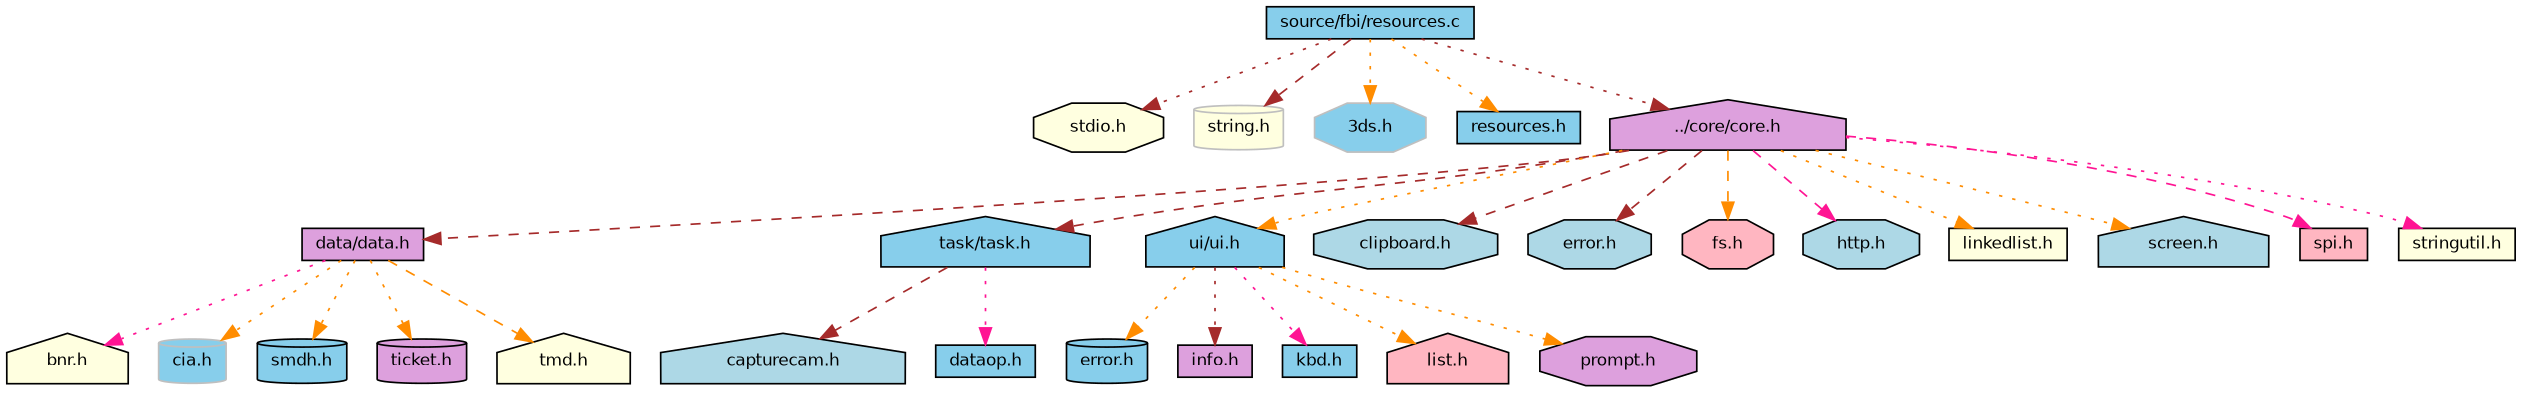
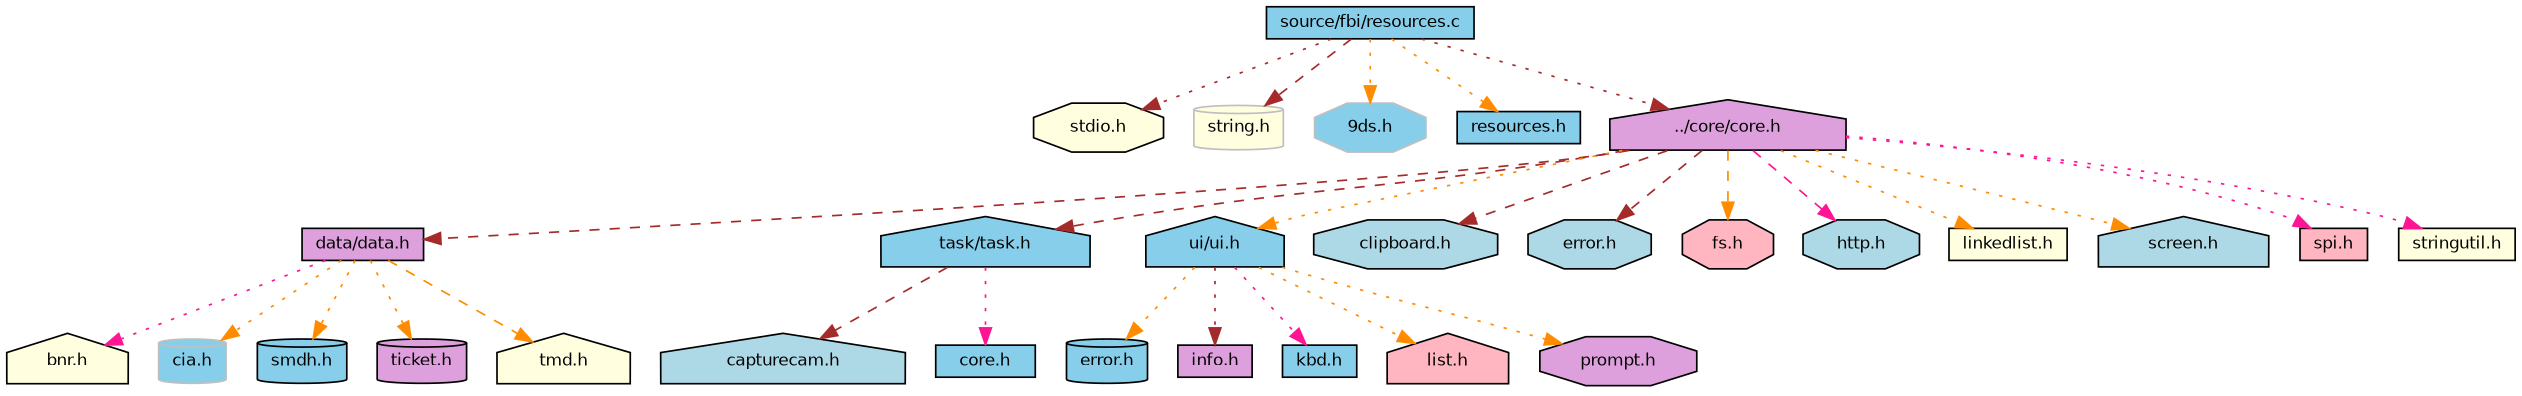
  digraph {
    node [color=black fillcolor=skyblue fontname=Helvetica fontsize=10 shape=box style=filled]
    edge [color=darkorange fontname=Helvetica fontsize=10 labelfontname=Helvetica labelfontsize=10 style=dotted]
    n1 [fontcolor=black height=0.2 label="source/fbi/resources.c" width=0.4]
    n2 [fillcolor=lightyellow height=0.2 label="stdio.h" shape=octagon width=0.4]
    n3 [color=grey75 fillcolor=lightyellow height=0.2 label="string.h" shape=cylinder width=0.4]
-   n4 [color=grey75 height=0.2 label="3ds.h" shape=octagon width=0.4]
+   n4 [color=grey75 height=0.2 label="9ds.h" shape=octagon width=0.4]
    n5 [height=0.2 label="resources.h" width=0.4]
    n6 [fillcolor=plum height=0.2 label="../core/core.h" shape=house width=0.4]
    n7 [fillcolor=plum height=0.2 label="data/data.h" width=0.4]
    n8 [height=0.2 label="task/task.h" shape=house width=0.4]
    n9 [height=0.2 label="ui/ui.h" shape=house width=0.4]
    n10 [fillcolor=lightblue height=0.2 label="clipboard.h" shape=octagon width=0.4]
    n11 [fillcolor=lightblue height=0.2 label="error.h" shape=octagon width=0.4]
    n12 [fillcolor=lightpink height=0.2 label="fs.h" shape=octagon width=0.4]
    n13 [fillcolor=lightblue height=0.2 label="http.h" shape=octagon width=0.4]
    n14 [fillcolor=lightyellow height=0.2 label="linkedlist.h" width=0.4]
    n15 [fillcolor=lightblue height=0.2 label="screen.h" shape=house width=0.4]
    n16 [fillcolor=lightpink height=0.2 label="spi.h" width=0.4]
    n17 [fillcolor=lightyellow height=0.2 label="stringutil.h" width=0.4]
    n18 [fillcolor=lightyellow height=0.2 label="bnr.h" shape=house width=0.4]
    n19 [color=grey75 height=0.2 label="cia.h" shape=cylinder width=0.4]
    n20 [height=0.2 label="smdh.h" shape=cylinder width=0.4]
    n21 [fillcolor=plum height=0.2 label="ticket.h" shape=cylinder width=0.4]
    n22 [fillcolor=lightyellow height=0.2 label="tmd.h" shape=house width=0.4]
    n23 [fillcolor=lightblue height=0.2 label="capturecam.h" shape=house width=0.4]
-   n24 [height=0.2 label="dataop.h" width=0.4]
+   n24 [height=0.2 label="core.h" width=0.4]
    n25 [height=0.2 label="error.h" shape=cylinder width=0.4]
    n26 [fillcolor=plum height=0.2 label="info.h" width=0.4]
    n27 [height=0.2 label="kbd.h" width=0.4]
    n28 [fillcolor=lightpink height=0.2 label="list.h" shape=house width=0.4]
    n29 [fillcolor=plum height=0.2 label="prompt.h" shape=octagon width=0.4]
    n1 -> n2 [color=brown]
    n1 -> n3 [color=brown style=dashed]
    n1 -> n4
    n1 -> n5
    n1 -> n6 [color=brown]
    n6 -> n7 [color=brown style=dashed]
    n6 -> n8 [color=brown style=dashed]
    n6 -> n9
    n6 -> n10 [color=brown style=dashed]
    n6 -> n11 [color=brown style=dashed]
    n6 -> n12 [style=dashed]
    n6 -> n13 [color=deeppink style=dashed]
    n6 -> n14
    n6 -> n15
-   n6 -> n16 [color=deeppink style=dashed]
+   n6 -> n16 [color=deeppink]
    n6 -> n17 [color=deeppink]
    n7 -> n18 [color=deeppink]
    n7 -> n19
    n7 -> n20
    n7 -> n21
    n7 -> n22 [style=dashed]
    n8 -> n23 [color=brown style=dashed]
    n8 -> n24 [color=deeppink]
    n9 -> n25
    n9 -> n26 [color=brown]
    n9 -> n27 [color=deeppink]
    n9 -> n28
    n9 -> n29
  }
